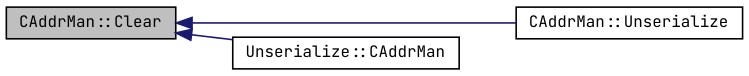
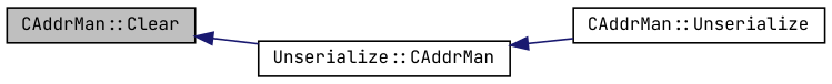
  digraph {
    fontname="JetBrains Mono"
    rankdir=LR
    node [color=black fillcolor=white fontname="JetBrains Mono" fontsize=10 shape=record style=filled]
    edge [color=midnightblue dir=back fontname="JetBrains Mono" fontsize=10 labelfontname=Helvetica labelfontsize=10 style=solid]
    n1 [fillcolor=grey75 fontcolor=black height=0.2 label="CAddrMan::Clear" width=0.4]
    n2 [height=0.2 label="CAddrMan::Unserialize" width=0.4]
    n3 [height=0.2 label="Unserialize::CAddrMan" width=0.4]
-   n1 -> n2
+   n3 -> n2
    n1 -> n3
  }
